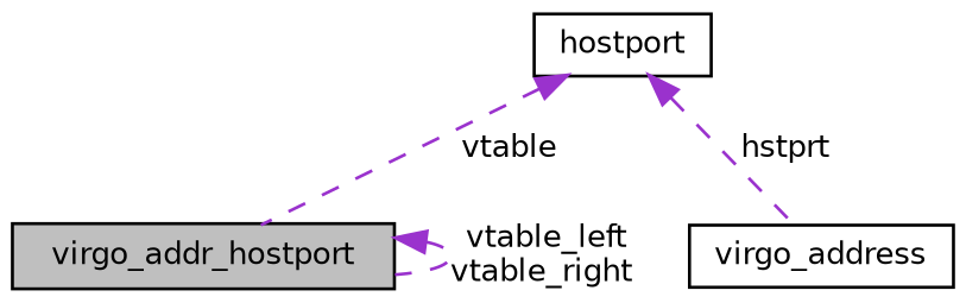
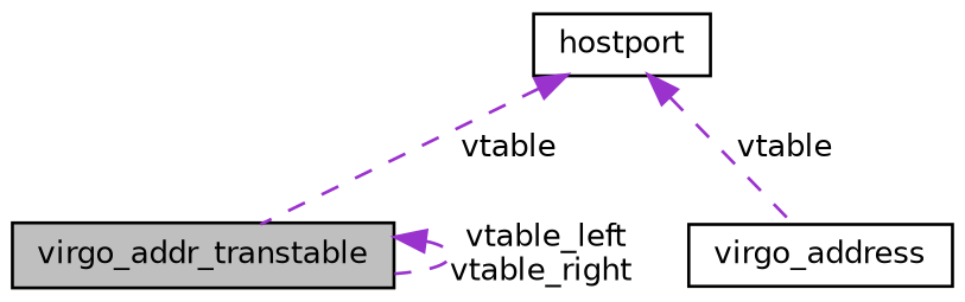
  digraph {
    node [color=black fillcolor=white fontname=Helvetica fontsize=10 shape=record style=filled]
    edge [color=darkorchid3 dir=back fontname=Helvetica fontsize=10 labelfontname=Helvetica labelfontsize=10 style=dashed]
-   n1 [fillcolor=grey75 fontcolor=black height=0.2 label=virgo_addr_hostport width=0.4]
+   n1 [fillcolor=grey75 fontcolor=black height=0.2 label=virgo_addr_transtable width=0.4]
    n2 [height=0.2 label=virgo_address width=0.4]
    n3 [height=0.2 label=hostport width=0.4]
    n1 -> n1 [label=" vtable_left\nvtable_right"]
    n3 -> n1 [label=" vtable"]
-   n3 -> n2 [label=" hstprt"]
+   n3 -> n2 [label=" vtable"]
  }
